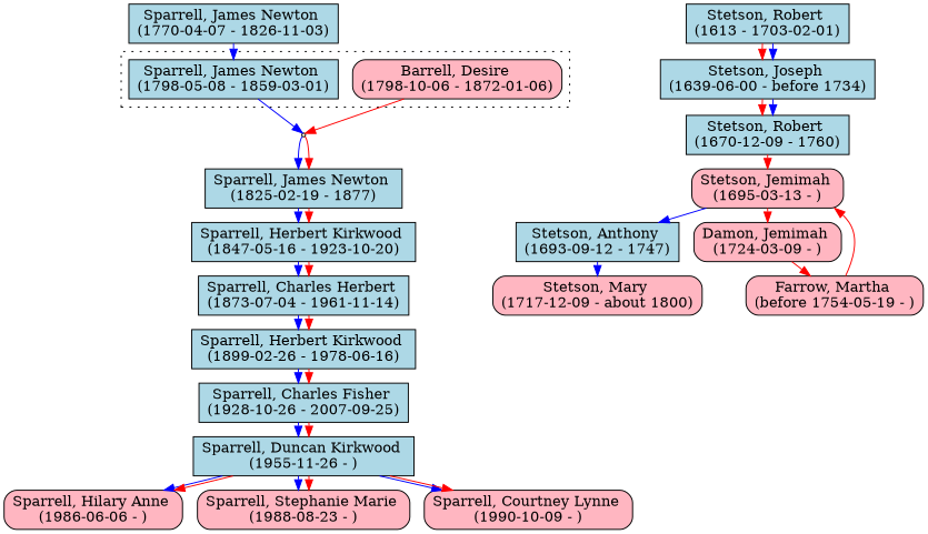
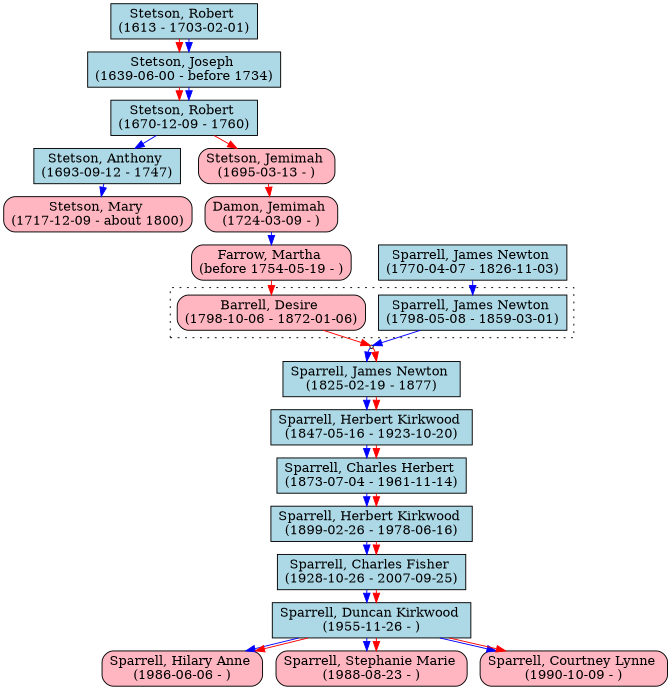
  digraph {
    bgcolor=white
    concentrate=false
    fontsize=14
    mclimit=99
    nodesep=0.20
    rankdir=TB
    ranksep=0.20
    searchsize=100
    splines=true
    node [fillcolor=lightblue fontsize=14 shape=box style="solid,filled"]
    edge [arrowhead=normal arrowtail=none color=red fontsize=14 style=solid]
    n1 [fillcolor=lightpink label="Barrell, Desire \n(1798-10-06 - 1872-01-06)" style="rounded,filled"]
    n2 [label="Sparrell, James Newton \n(1798-05-08 - 1859-03-01)"]
    F205 [fillcolor=lightyellow shape=point style=filled]
    n4 [label="Sparrell, James Newton \n(1825-02-19 - 1877)"]
    n5 [label="Stetson, Robert \n(1613 - 1703-02-01)"]
    n6 [label="Stetson, Joseph \n(1639-06-00 - before 1734)"]
    n7 [label="Stetson, Robert \n(1670-12-09 - 1760)"]
    n8 [label="Stetson, Anthony \n(1693-09-12 - 1747)"]
    n9 [fillcolor=lightpink label="Stetson, Jemimah \n(1695-03-13 - )" style="rounded,filled"]
    n10 [fillcolor=lightpink label="Stetson, Mary \n(1717-12-09 - about 1800)" style="rounded,filled"]
    n11 [fillcolor=lightpink label="Damon, Jemimah \n(1724-03-09 - )" style="rounded,filled"]
    n12 [fillcolor=lightpink label="Farrow, Martha \n(before 1754-05-19 - )" style="rounded,filled"]
    n13 [label="Sparrell, Herbert Kirkwood \n(1847-05-16 - 1923-10-20)"]
    n14 [label="Sparrell, Charles Herbert \n(1873-07-04 - 1961-11-14)"]
    n15 [label="Sparrell, Herbert Kirkwood \n(1899-02-26 - 1978-06-16)"]
    n16 [label="Sparrell, Charles Fisher \n(1928-10-26 - 2007-09-25)"]
    n17 [label="Sparrell, Duncan Kirkwood \n(1955-11-26 - )"]
    n18 [fillcolor=lightpink label="Sparrell, Hilary Anne \n(1986-06-06 - )" style="rounded,filled"]
    n19 [fillcolor=lightpink label="Sparrell, Stephanie Marie \n(1988-08-23 - )" style="rounded,filled"]
    n20 [fillcolor=lightpink label="Sparrell, Courtney Lynne \n(1990-10-09 - )" style="rounded,filled"]
    n21 [label="Sparrell, James Newton \n(1770-04-07 - 1826-11-03)"]
    subgraph cluster_1 {
      style=dotted
      n1
      n2
    }
    n1 -> F205
    n2 -> F205 [color=blue]
    F205 -> n4 [color=blue]
    F205 -> n4
    n4 -> n13 [color=blue]
    n4 -> n13
    n5 -> n6
    n5 -> n6 [color=blue]
    n6 -> n7
    n6 -> n7 [color=blue]
-   n9 -> n8 [color=blue]
+   n7 -> n8 [color=blue]
    n7 -> n9
    n8 -> n10 [color=blue]
    n9 -> n11
-   n11 -> n12
-   n12 -> n9
+   n11 -> n12 [color=blue]
+   n12 -> n1
    n13 -> n14 [color=blue]
    n13 -> n14
    n14 -> n15 [color=blue]
    n14 -> n15
    n15 -> n16 [color=blue]
    n15 -> n16
    n16 -> n17 [color=blue]
    n16 -> n17
    n17 -> n18 [color=blue]
    n17 -> n18
    n17 -> n19 [color=blue]
    n17 -> n19
    n17 -> n20 [color=blue]
    n17 -> n20
    n21 -> n2 [color=blue]
  }
